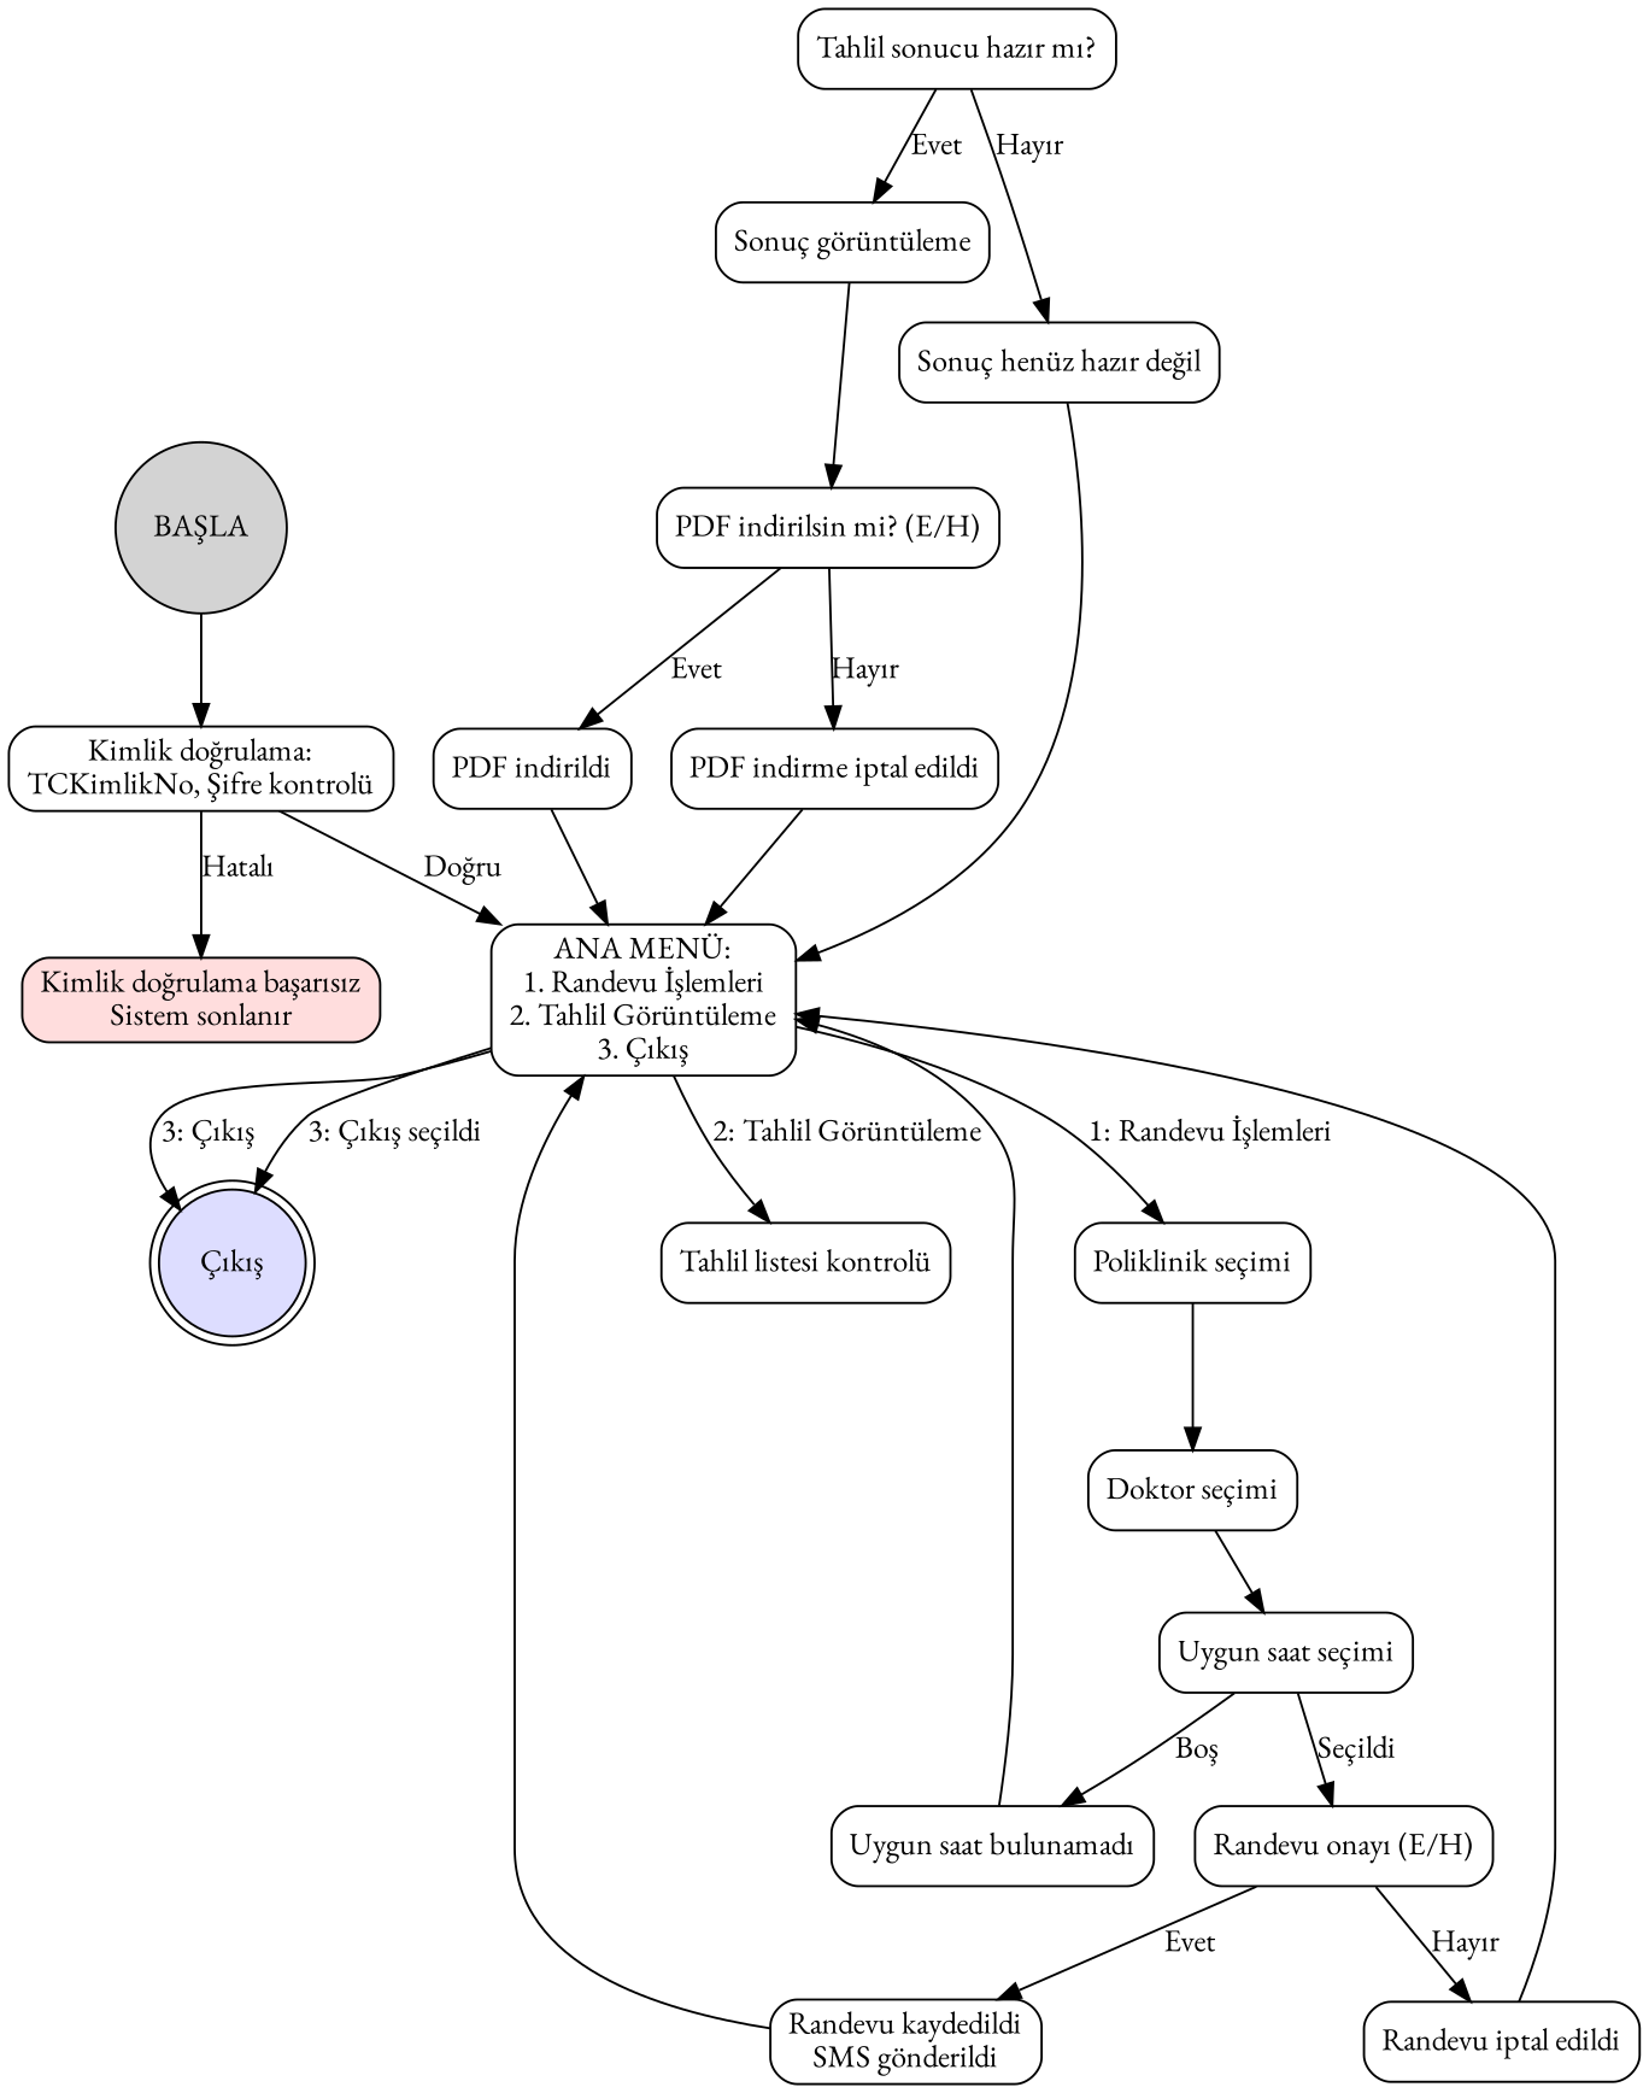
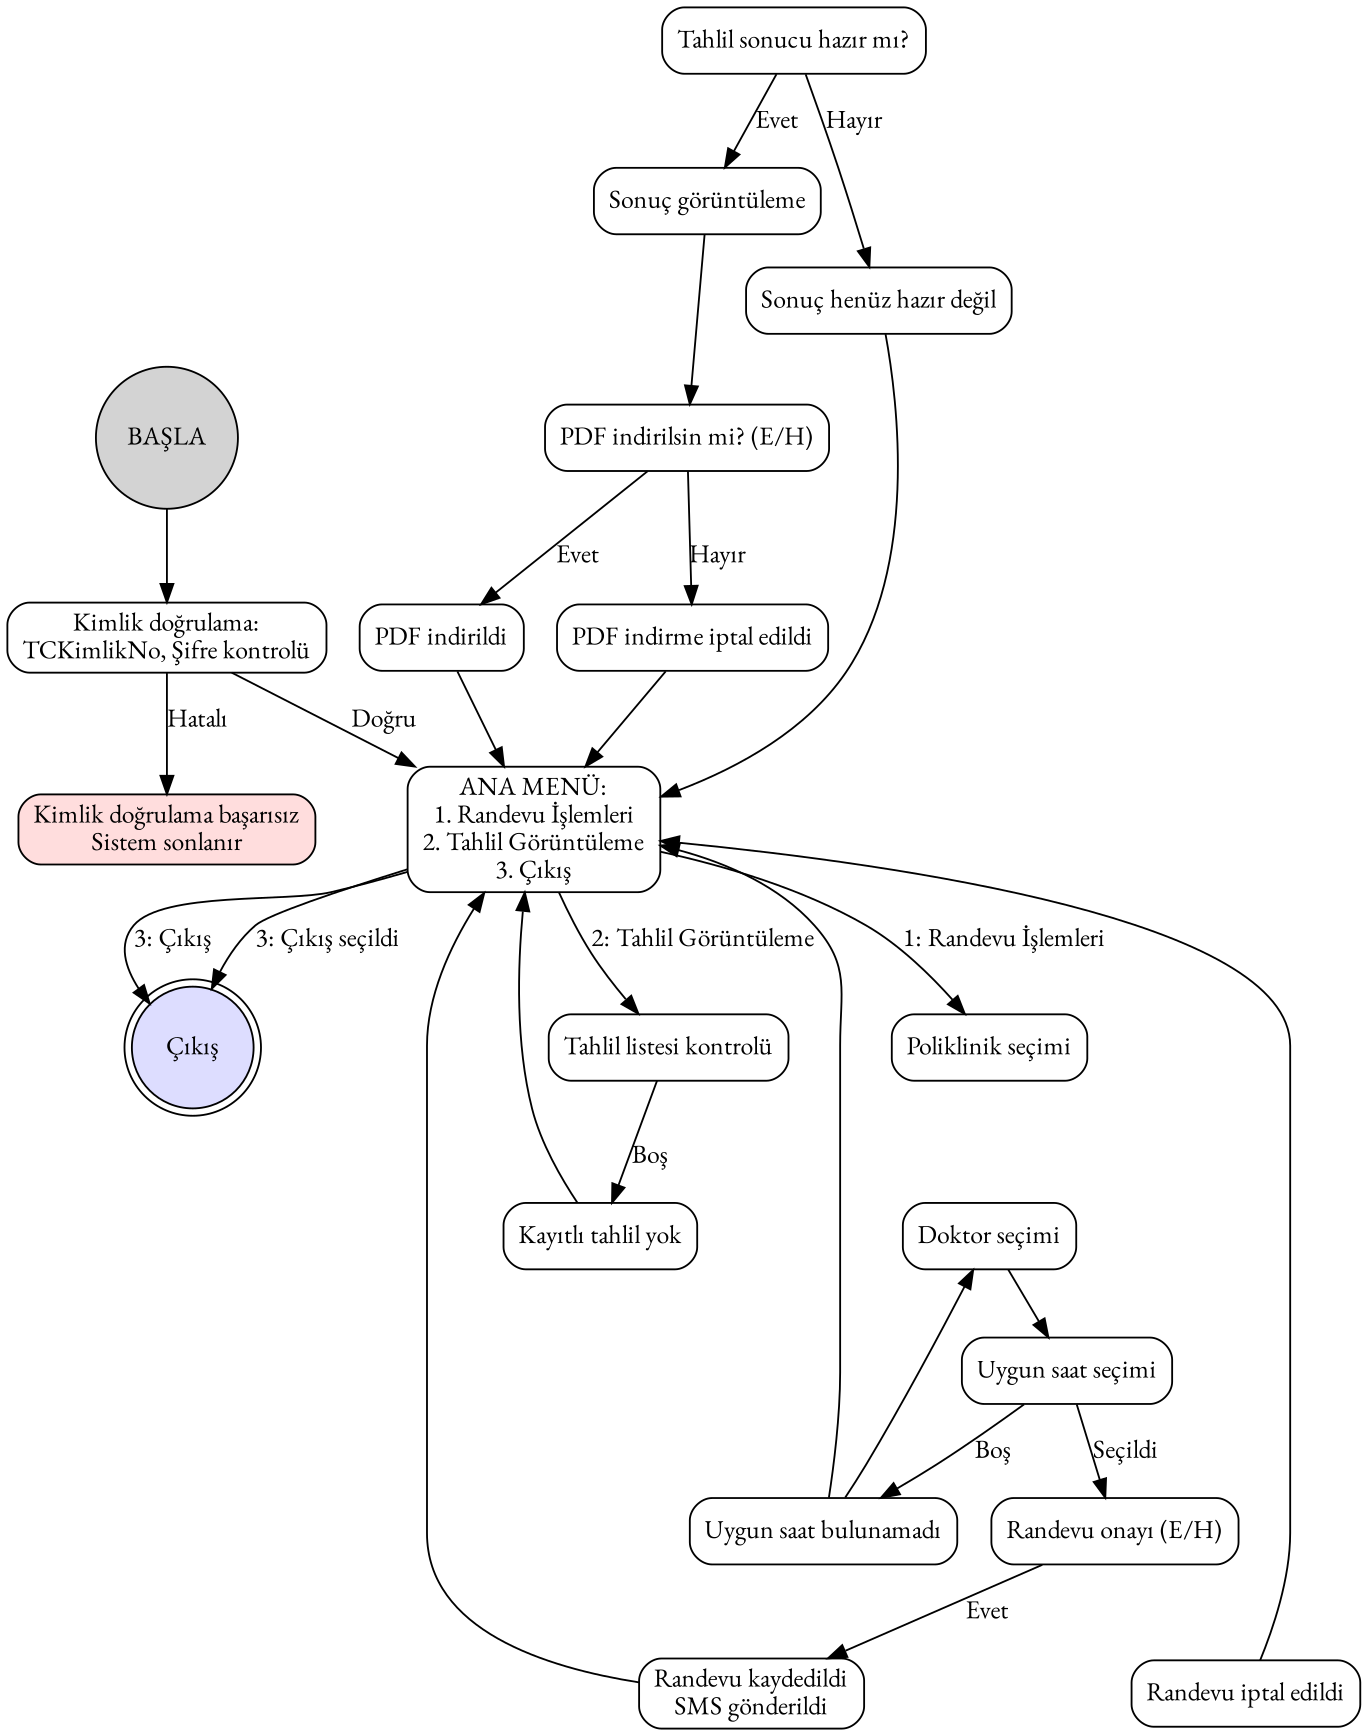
  digraph {
    fontname="EB Garamond"
    rankdir=TB
    node [fontname="EB Garamond" shape=rectangle style=rounded]
    edge [fontname="EB Garamond"]
    n1 [fillcolor=lightgrey label="BAŞLA" shape=circle style=filled]
    n2 [label="Kimlik doğrulama:\nTCKimlikNo, Şifre kontrolü"]
    n3 [fillcolor="#ffdddd" label="Kimlik doğrulama başarısız\nSistem sonlanır" style="filled,rounded"]
    n4 [label="ANA MENÜ:\n1. Randevu İşlemleri\n2. Tahlil Görüntüleme\n3. Çıkış"]
    n5 [fillcolor="#ddddff" label="Çıkış" shape=doublecircle style="filled,rounded"]
    n6 [label="Poliklinik seçimi"]
    n7 [label="Tahlil listesi kontrolü"]
    n8 [label="Doktor seçimi"]
+   n9 [label="Kayıtlı tahlil yok"]
    n10 [label="Uygun saat seçimi"]
    n11 [label="Uygun saat bulunamadı"]
    n12 [label="Randevu onayı (E/H)"]
    n13 [label="Randevu kaydedildi\nSMS gönderildi"]
    n14 [label="Randevu iptal edildi"]
    n15 [label="Tahlil sonucu hazır mı?"]
    n16 [label="Sonuç görüntüleme"]
    n17 [label="Sonuç henüz hazır değil"]
    n18 [label="PDF indirilsin mi? (E/H)"]
    n19 [label="PDF indirildi"]
    n20 [label="PDF indirme iptal edildi"]
    n1 -> n2
    n2 -> n3 [label="Hatalı"]
    n2 -> n4 [label="Doğru"]
    n4 -> n5 [label="3: Çıkış"]
    n4 -> n5 [label="3: Çıkış seçildi"]
    n4 -> n6 [label="1: Randevu İşlemleri"]
    n4 -> n7 [label="2: Tahlil Görüntüleme"]
-   n6 -> n8
+   n11 -> n8
+   n7 -> n9 [label="Boş"]
    n8 -> n10
+   n9 -> n4
    n10 -> n11 [label="Boş"]
    n10 -> n12 [label="Seçildi"]
    n11 -> n4
    n12 -> n13 [label=Evet]
-   n12 -> n14 [label="Hayır"]
    n13 -> n4
    n14 -> n4
    n15 -> n16 [label=Evet]
    n15 -> n17 [label="Hayır"]
    n16 -> n18
    n17 -> n4
    n18 -> n19 [label=Evet]
    n18 -> n20 [label="Hayır"]
    n19 -> n4
    n20 -> n4
  }
